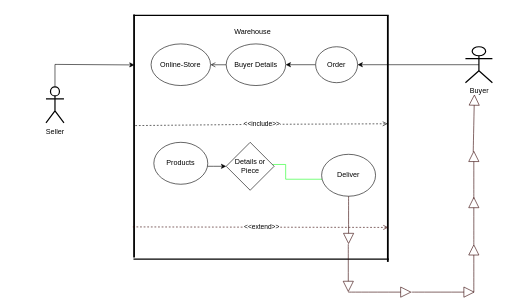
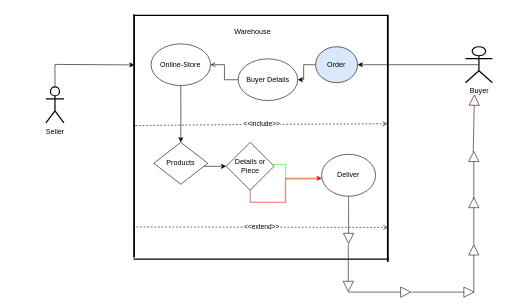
  <mxCell id="0" />
  <mxCell id="1" parent="0" />
  <mxCell id="2" style="edgeStyle=orthogonalEdgeStyle;rounded=0;orthogonalLoop=1;jettySize=auto;html=1;entryX=0;entryY=0.5;entryDx=0;entryDy=0;strokeColor=#000000;" edge="1" parent="1" source="3" target="20"><mxGeometry relative="1" as="geometry"><Array as="points"><mxPoint x="356" y="277" /><mxPoint x="356" y="277" /></Array></mxGeometry></mxCell>
- <mxCell id="3" value="Products" style="ellipse;whiteSpace=wrap;html=1;strokeWidth=1;" parent="1" vertex="1"><mxGeometry x="256" y="237" width="90" height="70" as="geometry" /></mxCell>
+ <mxCell id="3" value="Products" style="rhombus;whiteSpace=wrap;html=1;strokeWidth=1;" parent="1" vertex="1"><mxGeometry x="256" y="237" width="90" height="70" as="geometry" /></mxCell>
  <mxCell id="4" value="Warehouse" style="rounded=1;whiteSpace=wrap;html=1;strokeWidth=1;arcSize=27;fillColor=none;strokeColor=none;" parent="1" vertex="1"><mxGeometry x="356" y="37" width="130" height="30" as="geometry" /></mxCell>
  <mxCell id="5" value="&amp;lt;&amp;lt;include&amp;gt;&amp;gt;" style="endArrow=open;dashed=1;html=1;endFill=0;rounded=0;entryX=0.439;entryY=0.6;entryDx=0;entryDy=0;entryPerimeter=0;exitX=0.457;exitY=0.099;exitDx=0;exitDy=0;exitPerimeter=0;" parent="1" source="11" target="10" edge="1"><mxGeometry width="50" height="50" relative="1" as="geometry"><mxPoint x="236" y="217.8" as="sourcePoint" /><mxPoint x="486" y="137" as="targetPoint" /><Array as="points"><mxPoint x="436" y="207" /></Array></mxGeometry></mxCell>
  <mxCell id="6" value="join" style="line;strokeWidth=2;labelBackgroundColor=none;fillColor=none;rotation=-180;strokeColor=default;fontColor=none;noLabel=1;" parent="1" vertex="1"><mxGeometry x="222" y="20" width="426" height="10" as="geometry" /></mxCell>
  <mxCell id="7" style="edgeStyle=orthogonalEdgeStyle;rounded=0;orthogonalLoop=1;jettySize=auto;html=1;fontColor=none;entryX=0.449;entryY=0.625;entryDx=0;entryDy=0;entryPerimeter=0;" parent="1" source="8" edge="1"><mxGeometry relative="1" as="geometry"><Array as="points"><mxPoint x="91" y="107" /><mxPoint x="96" y="107" /></Array><mxPoint x="223.75" y="107.861" as="targetPoint" /></mxGeometry></mxCell>
  <mxCell id="8" value="Seller" style="shape=umlActor;verticalLabelPosition=bottom;verticalAlign=top;html=1;outlineConnect=0;labelBackgroundColor=none;fontColor=none;strokeColor=default;strokeWidth=2;fillColor=none;" parent="1" vertex="1"><mxGeometry x="76" y="144.58" width="30" height="60" as="geometry" /></mxCell>
  <mxCell id="9" value="join" style="line;strokeWidth=2;labelBackgroundColor=none;fillColor=none;rotation=-180;strokeColor=default;fontColor=none;noLabel=1;" parent="1" vertex="1"><mxGeometry x="222" y="427" width="426.5" height="10" as="geometry" /></mxCell>
  <mxCell id="10" value="" style="line;strokeWidth=3;html=1;labelBackgroundColor=none;fontColor=none;fillColor=none;rotation=90;" parent="1" vertex="1"><mxGeometry x="441.07" y="228.66" width="410.85" height="4.97" as="geometry" /></mxCell>
  <mxCell id="11" value="" style="line;strokeWidth=3;html=1;labelBackgroundColor=none;fontColor=none;fillColor=none;rotation=90;" parent="1" vertex="1"><mxGeometry x="20.24" y="224.02" width="405.53" height="4.97" as="geometry" /></mxCell>
+ <mxCell id="12" style="edgeStyle=orthogonalEdgeStyle;rounded=0;orthogonalLoop=1;jettySize=auto;html=1;" edge="1" parent="1" source="13" target="3"><mxGeometry relative="1" as="geometry"><mxPoint x="326" y="107.5" as="targetPoint" /></mxGeometry></mxCell>
  <mxCell id="13" value="Online-Store" style="ellipse;whiteSpace=wrap;html=1;strokeWidth=1;" parent="1" vertex="1"><mxGeometry x="251.37" y="72.75" width="99.25" height="69.5" as="geometry" /></mxCell>
  <mxCell id="14" style="edgeStyle=orthogonalEdgeStyle;rounded=0;orthogonalLoop=1;jettySize=auto;html=1;exitX=0.5;exitY=0.5;exitDx=0;exitDy=0;exitPerimeter=0;entryX=1;entryY=0.5;entryDx=0;entryDy=0;" parent="1" source="15" target="17" edge="1"><mxGeometry relative="1" as="geometry"><mxPoint x="606" y="97" as="targetPoint" /></mxGeometry></mxCell>
  <mxCell id="15" value="Buyer" style="shape=umlActor;verticalLabelPosition=bottom;verticalAlign=top;html=1;outlineConnect=0;labelBackgroundColor=none;fontColor=none;strokeColor=default;strokeWidth=2;fillColor=none;" parent="1" vertex="1"><mxGeometry x="776" y="77.5" width="45" height="60" as="geometry" /></mxCell>
  <mxCell id="16" style="edgeStyle=orthogonalEdgeStyle;rounded=0;orthogonalLoop=1;jettySize=auto;html=1;entryX=1;entryY=0.5;entryDx=0;entryDy=0;" edge="1" parent="1" source="17" target="23"><mxGeometry relative="1" as="geometry" /></mxCell>
- <mxCell id="17" value="Order" style="ellipse;whiteSpace=wrap;html=1;strokeWidth=1;" parent="1" vertex="1"><mxGeometry x="526" y="77.5" width="70" height="60" as="geometry" /></mxCell>
+ <mxCell id="17" value="Order" style="ellipse;whiteSpace=wrap;html=1;strokeWidth=1;fillColor=#dae8fc;" parent="1" vertex="1"><mxGeometry x="526" y="77.5" width="70" height="60" as="geometry" /></mxCell>
  <mxCell id="18" style="edgeStyle=orthogonalEdgeStyle;rounded=0;orthogonalLoop=1;jettySize=auto;html=1;strokeColor=#1FFF26;entryX=0;entryY=0.5;entryDx=0;entryDy=0;" edge="1" parent="1" source="20"><mxGeometry relative="1" as="geometry"><mxPoint x="554.07" y="298.63" as="targetPoint" /><Array as="points"><mxPoint x="476" y="274" /><mxPoint x="476" y="299" /></Array></mxGeometry></mxCell>
+ <mxCell id="19" style="edgeStyle=orthogonalEdgeStyle;rounded=0;orthogonalLoop=1;jettySize=auto;html=1;strokeColor=#FF0000;" edge="1" parent="1" source="20" target="21"><mxGeometry relative="1" as="geometry"><Array as="points"><mxPoint x="417" y="337" /><mxPoint x="476" y="337" /><mxPoint x="476" y="297" /></Array></mxGeometry></mxCell>
  <mxCell id="20" value="Details or Piece" style="rhombus;whiteSpace=wrap;html=1;" vertex="1" parent="1"><mxGeometry x="376.75" y="237" width="80" height="80" as="geometry" /></mxCell>
  <mxCell id="21" value="Deliver" style="ellipse;whiteSpace=wrap;html=1;strokeWidth=1;" vertex="1" parent="1"><mxGeometry x="536" y="257" width="90" height="70" as="geometry" /></mxCell>
  <mxCell id="22" style="edgeStyle=orthogonalEdgeStyle;rounded=0;orthogonalLoop=1;jettySize=auto;html=1;entryX=1;entryY=0.5;entryDx=0;entryDy=0;strokeColor=#000000;endArrow=open;" edge="1" parent="1" source="23" target="13"><mxGeometry relative="1" as="geometry" /></mxCell>
- <mxCell id="23" value="Buyer Details" style="ellipse;whiteSpace=wrap;html=1;strokeWidth=1;" vertex="1" parent="1"><mxGeometry x="376.75" y="72.75" width="99.25" height="69.5" as="geometry" /></mxCell>
+ <mxCell id="23" value="Buyer Details" style="ellipse;whiteSpace=wrap;html=1;strokeWidth=1;" vertex="1" parent="1"><mxGeometry x="396.75" y="97.75" width="99.25" height="69.5" as="geometry" /></mxCell>
  <mxCell id="24" value="&lt;div&gt;&amp;lt;&amp;lt;extend&amp;gt;&amp;gt;&lt;/div&gt;" style="endArrow=open;dashed=1;html=1;endFill=0;rounded=0;strokeColor=#330000;exitX=0.874;exitY=0.903;exitDx=0;exitDy=0;exitPerimeter=0;entryX=0.86;entryY=0.398;entryDx=0;entryDy=0;entryPerimeter=0;" edge="1" parent="1" source="11" target="10"><mxGeometry x="0.009" width="50" height="50" relative="1" as="geometry"><mxPoint x="406" y="247" as="sourcePoint" /><mxPoint x="516" y="247" as="targetPoint" /><mxPoint as="offset" /></mxGeometry></mxCell>
  <mxCell id="25" value="" style="endArrow=block;endSize=16;endFill=0;html=1;rounded=0;strokeColor=#330000;curved=1;exitX=0.5;exitY=1;exitDx=0;exitDy=0;" edge="1" parent="1" source="21"><mxGeometry width="160" relative="1" as="geometry"><mxPoint x="456" y="277" as="sourcePoint" /><mxPoint x="581" y="407" as="targetPoint" /></mxGeometry></mxCell>
  <mxCell id="26" value="" style="endArrow=block;endSize=16;endFill=0;html=1;rounded=0;strokeColor=#330000;curved=1;exitX=0.5;exitY=1;exitDx=0;exitDy=0;" edge="1" parent="1"><mxGeometry width="160" relative="1" as="geometry"><mxPoint x="580.5" y="407" as="sourcePoint" /><mxPoint x="580.5" y="487" as="targetPoint" /></mxGeometry></mxCell>
  <mxCell id="27" value="" style="endArrow=block;endSize=16;endFill=0;html=1;rounded=0;strokeColor=#330000;curved=1;exitX=0.5;exitY=1;exitDx=0;exitDy=0;" edge="1" parent="1"><mxGeometry width="160" relative="1" as="geometry"><mxPoint x="580.5" y="487" as="sourcePoint" /><mxPoint x="686" y="487" as="targetPoint" /></mxGeometry></mxCell>
  <mxCell id="28" value="" style="endArrow=block;endSize=16;endFill=0;html=1;rounded=0;strokeColor=#330000;curved=1;exitX=0.5;exitY=1;exitDx=0;exitDy=0;" edge="1" parent="1"><mxGeometry width="160" relative="1" as="geometry"><mxPoint x="686" y="487" as="sourcePoint" /><mxPoint x="791.5" y="487" as="targetPoint" /></mxGeometry></mxCell>
  <mxCell id="29" value="" style="endArrow=block;endSize=16;endFill=0;html=1;rounded=0;strokeColor=#330000;curved=1;" edge="1" parent="1"><mxGeometry width="160" relative="1" as="geometry"><mxPoint x="790" y="487" as="sourcePoint" /><mxPoint x="790" y="407" as="targetPoint" /></mxGeometry></mxCell>
  <mxCell id="30" value="" style="endArrow=block;endSize=16;endFill=0;html=1;rounded=0;strokeColor=#330000;curved=1;" edge="1" parent="1"><mxGeometry width="160" relative="1" as="geometry"><mxPoint x="790" y="408" as="sourcePoint" /><mxPoint x="790" y="328" as="targetPoint" /></mxGeometry></mxCell>
  <mxCell id="31" value="" style="endArrow=block;endSize=16;endFill=0;html=1;rounded=0;strokeColor=#330000;curved=1;" edge="1" parent="1"><mxGeometry width="160" relative="1" as="geometry"><mxPoint x="790" y="331" as="sourcePoint" /><mxPoint x="790" y="251" as="targetPoint" /></mxGeometry></mxCell>
  <mxCell id="32" value="" style="endArrow=block;endSize=16;endFill=0;html=1;rounded=0;strokeColor=#330000;curved=1;" edge="1" parent="1"><mxGeometry width="160" relative="1" as="geometry"><mxPoint x="789" y="253" as="sourcePoint" /><mxPoint x="791" y="157" as="targetPoint" /></mxGeometry></mxCell>
